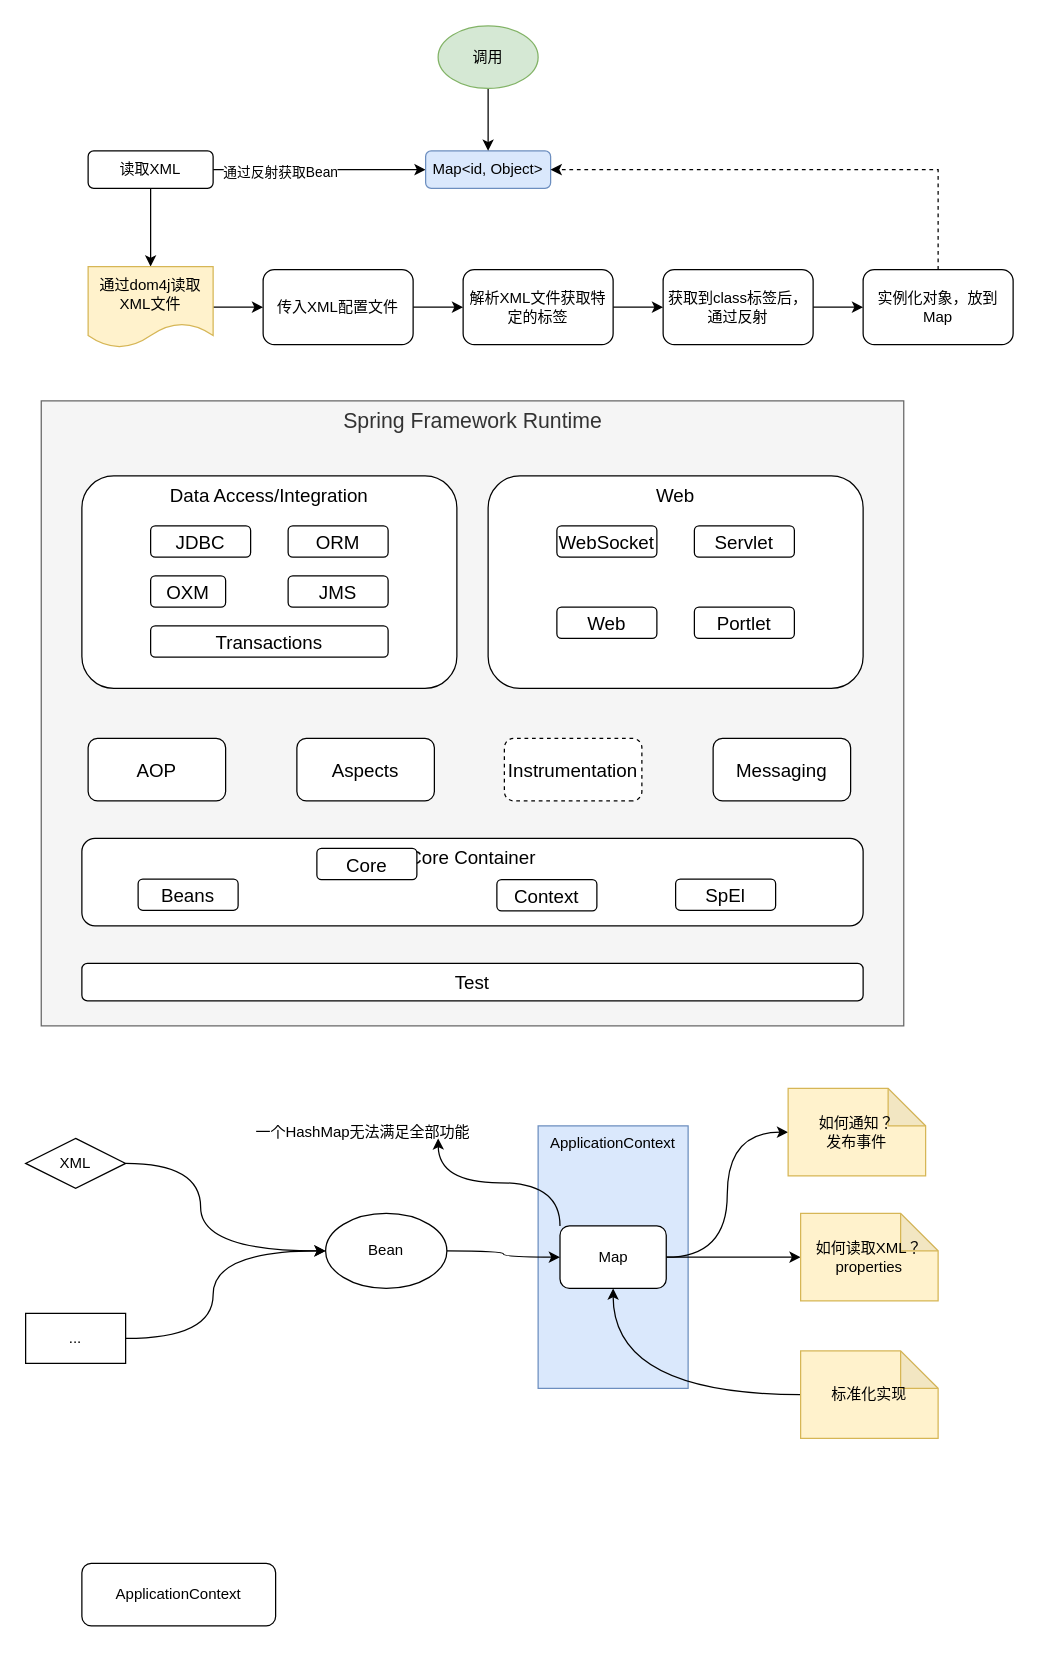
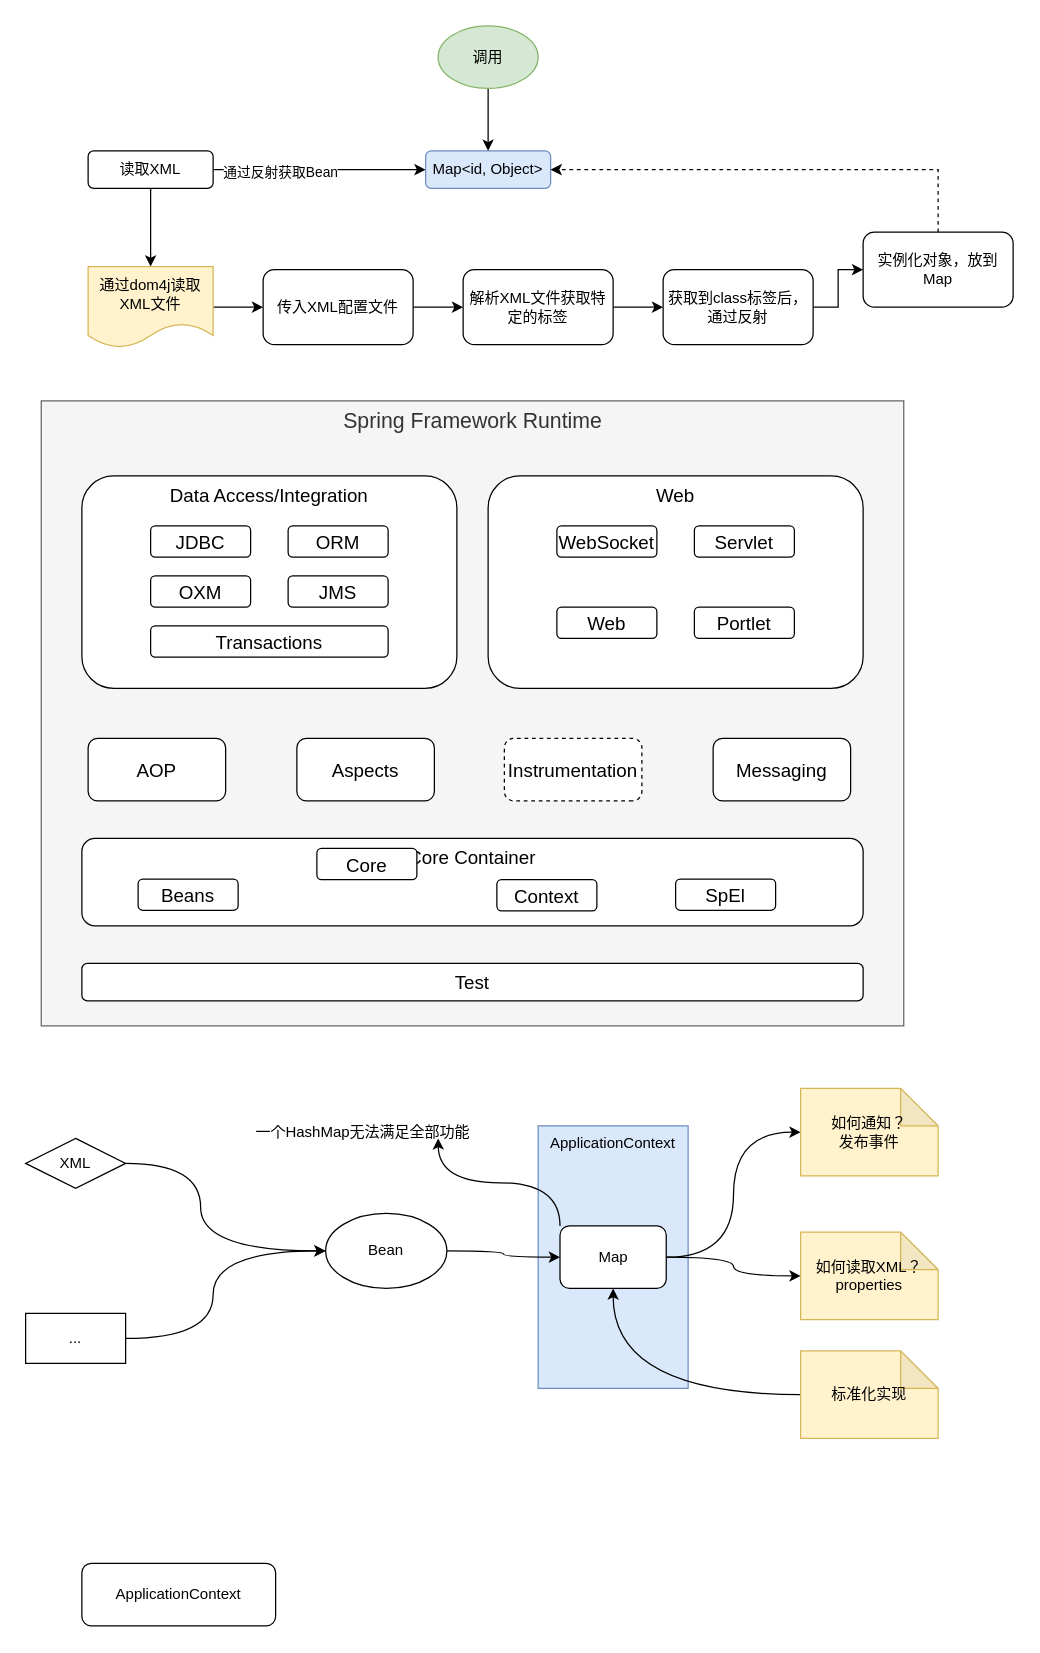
  <mxCell id="0" />
  <mxCell id="1" parent="0" />
  <mxCell id="2" value="ApplicationContext" style="rounded=0;whiteSpace=wrap;html=1;fontSize=12;verticalAlign=top;fillColor=#dae8fc;strokeColor=#6c8ebf;" vertex="1" parent="1"><mxGeometry x="430" y="900" width="120" height="210" as="geometry" /></mxCell>
  <mxCell id="3" value="Spring Framework Runtime" style="rounded=0;whiteSpace=wrap;html=1;fontSize=17;verticalAlign=top;fillColor=#f5f5f5;fontColor=#333333;strokeColor=#666666;" vertex="1" parent="1"><mxGeometry x="32.5" y="320" width="690" height="500" as="geometry" /></mxCell>
  <mxCell id="4" value="" style="edgeStyle=orthogonalEdgeStyle;rounded=0;orthogonalLoop=1;jettySize=auto;html=1;" edge="1" parent="1" source="7" target="8"><mxGeometry relative="1" as="geometry" /></mxCell>
  <mxCell id="5" value="通过反射获取Bean" style="edgeLabel;html=1;align=center;verticalAlign=middle;resizable=0;points=[];" vertex="1" connectable="0" parent="4"><mxGeometry x="-0.375" y="-1" relative="1" as="geometry"><mxPoint as="offset" /></mxGeometry></mxCell>
  <mxCell id="6" value="" style="edgeStyle=orthogonalEdgeStyle;rounded=0;orthogonalLoop=1;jettySize=auto;html=1;" edge="1" parent="1" source="7" target="10"><mxGeometry relative="1" as="geometry" /></mxCell>
  <mxCell id="7" value="读取XML" style="rounded=1;whiteSpace=wrap;html=1;" vertex="1" parent="1"><mxGeometry x="70" y="120" width="100" height="30" as="geometry" /></mxCell>
  <mxCell id="8" value="Map&amp;lt;id, Object&amp;gt;" style="whiteSpace=wrap;html=1;rounded=1;fillColor=#dae8fc;strokeColor=#6c8ebf;" vertex="1" parent="1"><mxGeometry x="340" y="120" width="100" height="30" as="geometry" /></mxCell>
  <mxCell id="9" value="" style="edgeStyle=orthogonalEdgeStyle;rounded=0;orthogonalLoop=1;jettySize=auto;html=1;" edge="1" parent="1" source="10" target="12"><mxGeometry relative="1" as="geometry" /></mxCell>
  <mxCell id="10" value="通过dom4j读取XML文件" style="shape=document;whiteSpace=wrap;html=1;boundedLbl=1;rounded=1;fillColor=#fff2cc;strokeColor=#d6b656;" vertex="1" parent="1"><mxGeometry x="70" y="212.5" width="100" height="65" as="geometry" /></mxCell>
  <mxCell id="11" value="" style="edgeStyle=orthogonalEdgeStyle;rounded=0;orthogonalLoop=1;jettySize=auto;html=1;" edge="1" parent="1" source="12" target="14"><mxGeometry relative="1" as="geometry" /></mxCell>
  <mxCell id="12" value="传入XML配置文件" style="whiteSpace=wrap;html=1;rounded=1;" vertex="1" parent="1"><mxGeometry x="210" y="215" width="120" height="60" as="geometry" /></mxCell>
  <mxCell id="13" value="" style="edgeStyle=orthogonalEdgeStyle;rounded=0;orthogonalLoop=1;jettySize=auto;html=1;" edge="1" parent="1" source="14" target="16"><mxGeometry relative="1" as="geometry" /></mxCell>
  <mxCell id="14" value="解析XML文件获取特定的标签" style="whiteSpace=wrap;html=1;rounded=1;" vertex="1" parent="1"><mxGeometry x="370" y="215" width="120" height="60" as="geometry" /></mxCell>
  <mxCell id="15" value="" style="edgeStyle=orthogonalEdgeStyle;rounded=0;orthogonalLoop=1;jettySize=auto;html=1;" edge="1" parent="1" source="16" target="18"><mxGeometry relative="1" as="geometry" /></mxCell>
  <mxCell id="16" value="获取到class标签后，通过反射" style="whiteSpace=wrap;html=1;rounded=1;" vertex="1" parent="1"><mxGeometry x="530" y="215" width="120" height="60" as="geometry" /></mxCell>
  <mxCell id="17" style="edgeStyle=orthogonalEdgeStyle;rounded=0;orthogonalLoop=1;jettySize=auto;html=1;exitX=0.5;exitY=0;exitDx=0;exitDy=0;entryX=1;entryY=0.5;entryDx=0;entryDy=0;dashed=1;" edge="1" parent="1" source="18" target="8"><mxGeometry relative="1" as="geometry" /></mxCell>
- <mxCell id="18" value="实例化对象，放到Map" style="whiteSpace=wrap;html=1;rounded=1;" vertex="1" parent="1"><mxGeometry x="690" y="215" width="120" height="60" as="geometry" /></mxCell>
+ <mxCell id="18" value="实例化对象，放到Map" style="whiteSpace=wrap;html=1;rounded=1;" vertex="1" parent="1"><mxGeometry x="690" y="185" width="120" height="60" as="geometry" /></mxCell>
  <mxCell id="19" style="edgeStyle=orthogonalEdgeStyle;rounded=0;orthogonalLoop=1;jettySize=auto;html=1;exitX=0.5;exitY=1;exitDx=0;exitDy=0;entryX=0.5;entryY=0;entryDx=0;entryDy=0;" edge="1" parent="1" source="20" target="8"><mxGeometry relative="1" as="geometry" /></mxCell>
  <mxCell id="20" value="调用" style="ellipse;whiteSpace=wrap;html=1;fillColor=#d5e8d4;strokeColor=#82b366;" vertex="1" parent="1"><mxGeometry x="350" y="20" width="80" height="50" as="geometry" /></mxCell>
  <mxCell id="21" value="Data Access/Integration" style="rounded=1;whiteSpace=wrap;html=1;verticalAlign=top;fontSize=15;" vertex="1" parent="1"><mxGeometry x="65" y="380" width="300" height="170" as="geometry" /></mxCell>
  <mxCell id="22" value="JDBC" style="rounded=1;whiteSpace=wrap;html=1;fontSize=15;" vertex="1" parent="1"><mxGeometry x="120" y="420" width="80" height="25" as="geometry" /></mxCell>
  <mxCell id="23" value="ORM" style="rounded=1;whiteSpace=wrap;html=1;fontSize=15;" vertex="1" parent="1"><mxGeometry x="230" y="420" width="80" height="25" as="geometry" /></mxCell>
- <mxCell id="24" value="OXM" style="rounded=1;whiteSpace=wrap;html=1;fontSize=15;" vertex="1" parent="1"><mxGeometry x="120" y="460" width="60" height="25" as="geometry" /></mxCell>
+ <mxCell id="24" value="OXM" style="rounded=1;whiteSpace=wrap;html=1;fontSize=15;" vertex="1" parent="1"><mxGeometry x="120" y="460" width="80" height="25" as="geometry" /></mxCell>
  <mxCell id="25" value="JMS" style="rounded=1;whiteSpace=wrap;html=1;fontSize=15;" vertex="1" parent="1"><mxGeometry x="230" y="460" width="80" height="25" as="geometry" /></mxCell>
  <mxCell id="26" value="Transactions" style="rounded=1;whiteSpace=wrap;html=1;fontSize=15;" vertex="1" parent="1"><mxGeometry x="120" y="500" width="190" height="25" as="geometry" /></mxCell>
  <mxCell id="27" value="Web" style="rounded=1;whiteSpace=wrap;html=1;verticalAlign=top;fontSize=15;" vertex="1" parent="1"><mxGeometry x="390" y="380" width="300" height="170" as="geometry" /></mxCell>
  <mxCell id="28" value="WebSocket" style="rounded=1;whiteSpace=wrap;html=1;fontSize=15;" vertex="1" parent="1"><mxGeometry x="445" y="420" width="80" height="25" as="geometry" /></mxCell>
  <mxCell id="29" value="Servlet" style="rounded=1;whiteSpace=wrap;html=1;fontSize=15;" vertex="1" parent="1"><mxGeometry x="555" y="420" width="80" height="25" as="geometry" /></mxCell>
  <mxCell id="30" value="Web" style="rounded=1;whiteSpace=wrap;html=1;fontSize=15;" vertex="1" parent="1"><mxGeometry x="445" y="485" width="80" height="25" as="geometry" /></mxCell>
  <mxCell id="31" value="Portlet" style="rounded=1;whiteSpace=wrap;html=1;fontSize=15;" vertex="1" parent="1"><mxGeometry x="555" y="485" width="80" height="25" as="geometry" /></mxCell>
  <mxCell id="32" value="AOP" style="rounded=1;whiteSpace=wrap;html=1;fontSize=15;flipH=1;flipV=1;" vertex="1" parent="1"><mxGeometry x="70" y="590" width="110" height="50" as="geometry" /></mxCell>
  <mxCell id="33" value="Aspects" style="rounded=1;whiteSpace=wrap;html=1;fontSize=15;flipH=1;flipV=1;" vertex="1" parent="1"><mxGeometry x="237" y="590" width="110" height="50" as="geometry" /></mxCell>
  <mxCell id="34" value="Instrumentation" style="rounded=1;whiteSpace=wrap;html=1;fontSize=15;flipH=1;flipV=1;dashed=1;" vertex="1" parent="1"><mxGeometry x="403" y="590" width="110" height="50" as="geometry" /></mxCell>
  <mxCell id="35" value="Messaging" style="rounded=1;whiteSpace=wrap;html=1;fontSize=15;flipH=1;flipV=1;" vertex="1" parent="1"><mxGeometry x="570" y="590" width="110" height="50" as="geometry" /></mxCell>
  <mxCell id="36" value="Core Container" style="rounded=1;whiteSpace=wrap;html=1;fontSize=15;verticalAlign=top;" vertex="1" parent="1"><mxGeometry x="65" y="670" width="625" height="70" as="geometry" /></mxCell>
  <mxCell id="37" value="Beans&lt;span style=&quot;color: rgba(0 , 0 , 0 , 0) ; font-family: monospace ; font-size: 0px&quot;&gt;%3CmxGraphModel%3E%3Croot%3E%3CmxCell%20id%3D%220%22%2F%3E%3CmxCell%20id%3D%221%22%20parent%3D%220%22%2F%3E%3CmxCell%20id%3D%222%22%20value%3D%22JDBC%22%20style%3D%22rounded%3D1%3BwhiteSpace%3Dwrap%3Bhtml%3D1%3BfontSize%3D15%3B%22%20vertex%3D%221%22%20parent%3D%221%22%3E%3CmxGeometry%20x%3D%22110%22%20y%3D%22420%22%20width%3D%2280%22%20height%3D%2225%22%20as%3D%22geometry%22%2F%3E%3C%2FmxCell%3E%3C%2Froot%3E%3C%2FmxGraphModel%3E&lt;/span&gt;" style="rounded=1;whiteSpace=wrap;html=1;fontSize=15;" vertex="1" parent="1"><mxGeometry x="110" y="702.5" width="80" height="25" as="geometry" /></mxCell>
  <mxCell id="38" value="Core" style="rounded=1;whiteSpace=wrap;html=1;fontSize=15;" vertex="1" parent="1"><mxGeometry x="253" y="678" width="80" height="25" as="geometry" /></mxCell>
  <mxCell id="39" value="Context" style="rounded=1;whiteSpace=wrap;html=1;fontSize=15;" vertex="1" parent="1"><mxGeometry x="397" y="703" width="80" height="25" as="geometry" /></mxCell>
  <mxCell id="40" value="SpEl" style="rounded=1;whiteSpace=wrap;html=1;fontSize=15;" vertex="1" parent="1"><mxGeometry x="540" y="702.5" width="80" height="25" as="geometry" /></mxCell>
  <mxCell id="41" value="Test" style="rounded=1;whiteSpace=wrap;html=1;fontSize=15;" vertex="1" parent="1"><mxGeometry x="65" y="770" width="625" height="30" as="geometry" /></mxCell>
  <mxCell id="42" style="edgeStyle=orthogonalEdgeStyle;curved=1;rounded=0;orthogonalLoop=1;jettySize=auto;html=1;exitX=1;exitY=0.5;exitDx=0;exitDy=0;entryX=0;entryY=0.5;entryDx=0;entryDy=0;fontSize=12;" edge="1" parent="1" source="43" target="51"><mxGeometry relative="1" as="geometry" /></mxCell>
  <mxCell id="43" value="Bean" style="ellipse;whiteSpace=wrap;html=1;fontSize=12;" vertex="1" parent="1"><mxGeometry x="260" y="970" width="97" height="60" as="geometry" /></mxCell>
  <mxCell id="44" style="edgeStyle=orthogonalEdgeStyle;rounded=0;orthogonalLoop=1;jettySize=auto;html=1;exitX=1;exitY=0.5;exitDx=0;exitDy=0;entryX=0;entryY=0.5;entryDx=0;entryDy=0;fontSize=12;curved=1;" edge="1" parent="1" source="45" target="43"><mxGeometry relative="1" as="geometry"><Array as="points"><mxPoint x="160" y="930" /><mxPoint x="160" y="1000" /></Array></mxGeometry></mxCell>
  <mxCell id="45" value="XML" style="rhombus;whiteSpace=wrap;html=1;fontSize=12;" vertex="1" parent="1"><mxGeometry x="20" y="910" width="80" height="40" as="geometry" /></mxCell>
  <mxCell id="46" style="edgeStyle=orthogonalEdgeStyle;curved=1;rounded=0;orthogonalLoop=1;jettySize=auto;html=1;exitX=1;exitY=0.5;exitDx=0;exitDy=0;fontSize=12;entryX=0;entryY=0.5;entryDx=0;entryDy=0;" edge="1" parent="1" source="47" target="43"><mxGeometry relative="1" as="geometry"><mxPoint x="210" y="1000" as="targetPoint" /><Array as="points"><mxPoint x="170" y="1070" /><mxPoint x="170" y="1000" /></Array></mxGeometry></mxCell>
  <mxCell id="47" value="..." style="rounded=0;whiteSpace=wrap;html=1;fontSize=12;" vertex="1" parent="1"><mxGeometry x="20" y="1050" width="80" height="40" as="geometry" /></mxCell>
  <mxCell id="48" style="edgeStyle=orthogonalEdgeStyle;curved=1;rounded=0;orthogonalLoop=1;jettySize=auto;html=1;exitX=1;exitY=0.5;exitDx=0;exitDy=0;entryX=0;entryY=0.5;entryDx=0;entryDy=0;entryPerimeter=0;fontSize=12;" edge="1" parent="1" source="51" target="52"><mxGeometry relative="1" as="geometry" /></mxCell>
  <mxCell id="49" style="edgeStyle=orthogonalEdgeStyle;curved=1;rounded=0;orthogonalLoop=1;jettySize=auto;html=1;exitX=1;exitY=0.5;exitDx=0;exitDy=0;entryX=0;entryY=0.5;entryDx=0;entryDy=0;entryPerimeter=0;fontSize=12;" edge="1" parent="1" source="51" target="53"><mxGeometry relative="1" as="geometry" /></mxCell>
  <mxCell id="50" style="edgeStyle=orthogonalEdgeStyle;curved=1;rounded=0;orthogonalLoop=1;jettySize=auto;html=1;exitX=0;exitY=0;exitDx=0;exitDy=0;fontSize=12;" edge="1" parent="1" source="51"><mxGeometry relative="1" as="geometry"><mxPoint x="350" y="910" as="targetPoint" /></mxGeometry></mxCell>
  <mxCell id="51" value="Map" style="rounded=1;whiteSpace=wrap;html=1;fontSize=12;" vertex="1" parent="1"><mxGeometry x="447.5" y="980" width="85" height="50" as="geometry" /></mxCell>
- <mxCell id="52" value="如何通知？&lt;br&gt;发布事件" style="shape=note;whiteSpace=wrap;html=1;backgroundOutline=1;darkOpacity=0.05;fontSize=12;fillColor=#fff2cc;strokeColor=#d6b656;" vertex="1" parent="1"><mxGeometry x="630" y="870" width="110" height="70" as="geometry" /></mxCell>
- <mxCell id="53" value="如何读取XML？&lt;br&gt;properties" style="shape=note;whiteSpace=wrap;html=1;backgroundOutline=1;darkOpacity=0.05;fontSize=12;fillColor=#fff2cc;strokeColor=#d6b656;" vertex="1" parent="1"><mxGeometry x="640" y="970" width="110" height="70" as="geometry" /></mxCell>
+ <mxCell id="52" value="如何通知？&lt;br&gt;发布事件" style="shape=note;whiteSpace=wrap;html=1;backgroundOutline=1;darkOpacity=0.05;fontSize=12;fillColor=#fff2cc;strokeColor=#d6b656;" vertex="1" parent="1"><mxGeometry x="640" y="870" width="110" height="70" as="geometry" /></mxCell>
+ <mxCell id="53" value="如何读取XML？&lt;br&gt;properties" style="shape=note;whiteSpace=wrap;html=1;backgroundOutline=1;darkOpacity=0.05;fontSize=12;fillColor=#fff2cc;strokeColor=#d6b656;" vertex="1" parent="1"><mxGeometry x="640" y="985" width="110" height="70" as="geometry" /></mxCell>
  <mxCell id="54" style="edgeStyle=orthogonalEdgeStyle;curved=1;rounded=0;orthogonalLoop=1;jettySize=auto;html=1;exitX=0;exitY=0.5;exitDx=0;exitDy=0;exitPerimeter=0;entryX=0.5;entryY=1;entryDx=0;entryDy=0;fontSize=12;" edge="1" parent="1" source="55" target="51"><mxGeometry relative="1" as="geometry" /></mxCell>
  <mxCell id="55" value="标准化实现" style="shape=note;whiteSpace=wrap;html=1;backgroundOutline=1;darkOpacity=0.05;fontSize=12;fillColor=#fff2cc;strokeColor=#d6b656;" vertex="1" parent="1"><mxGeometry x="640" y="1080" width="110" height="70" as="geometry" /></mxCell>
  <mxCell id="56" value="一个HashMap无法满足全部功能" style="text;html=1;strokeColor=none;fillColor=none;align=center;verticalAlign=middle;whiteSpace=wrap;rounded=0;fontSize=12;" vertex="1" parent="1"><mxGeometry x="200" y="890" width="180" height="30" as="geometry" /></mxCell>
  <mxCell id="57" value="ApplicationContext" style="rounded=1;whiteSpace=wrap;html=1;fontSize=12;" vertex="1" parent="1"><mxGeometry x="65" y="1250" width="155" height="50" as="geometry" /></mxCell>
